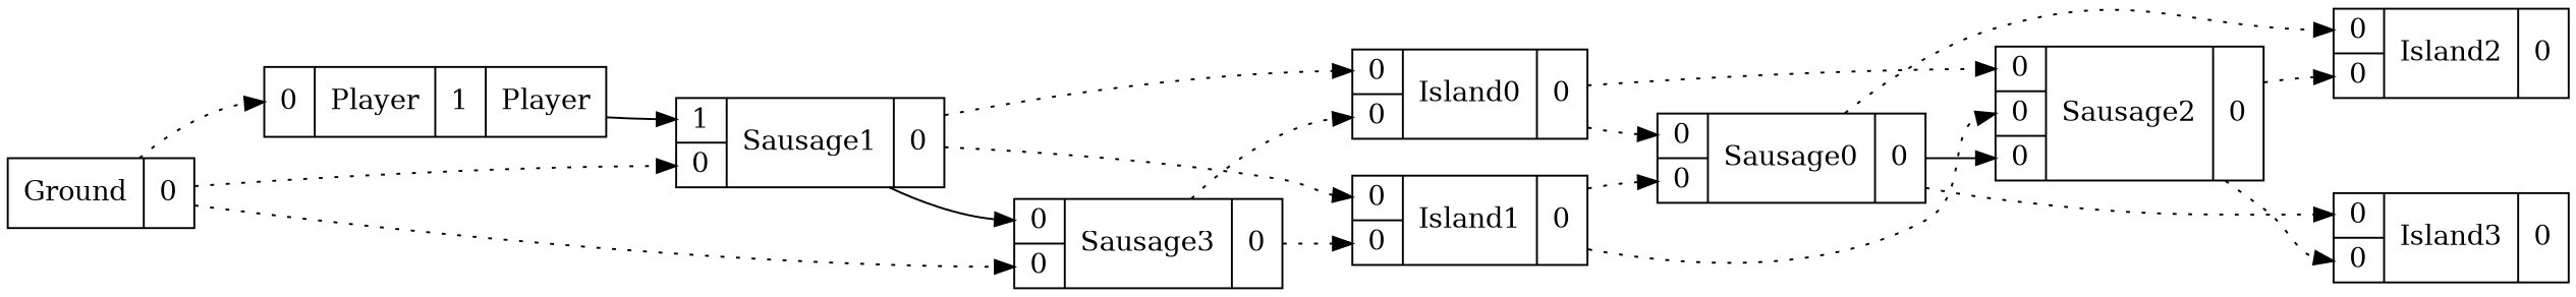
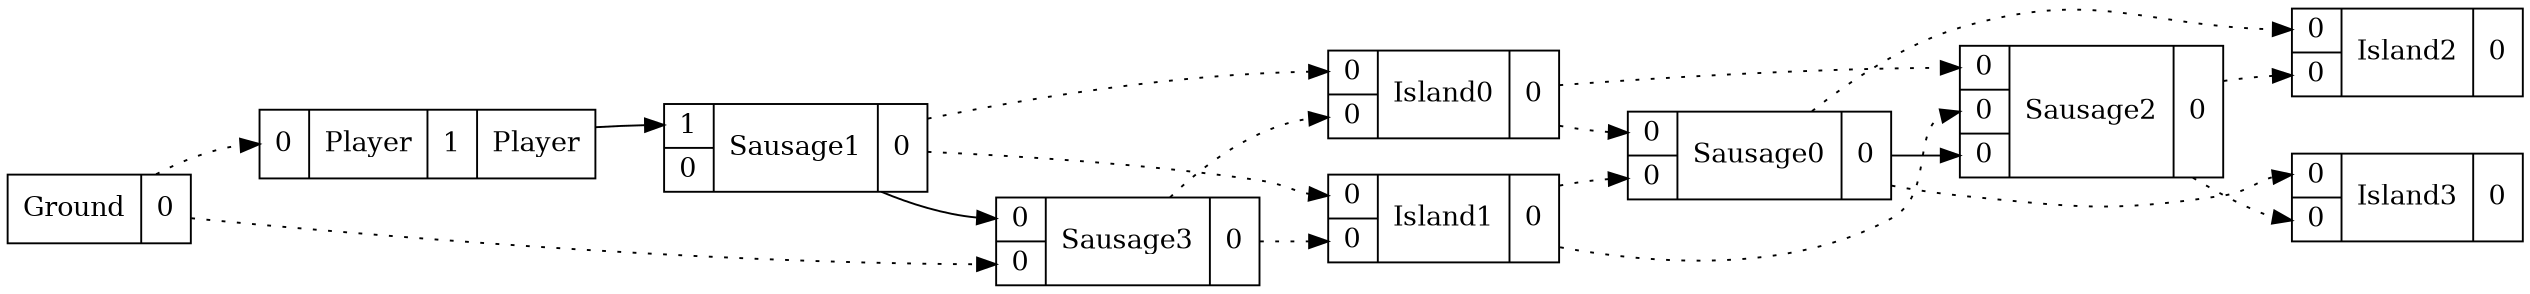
  digraph {
    rankdir=LR
    node [shape=record]
    edge [headport=GroundP style=dotted]
    n1 [label="{{<GroundP>0}|{Player}|<PlayerOUT>1|{Player}}"]
    n2 [label="{{<Player>1|<GroundP>0}|{Sausage1}|<Sausage1OUT>0}"]
    n3 [label="{{Ground}|<GroundOUT>0}"]
    n4 [label="{{<Sausage1>0|<GroundP>0}|{Sausage3}|<Sausage3OUT>0}"]
    n5 [label="{{<Sausage1P>0|<Sausage3P>0}|{Island0}|<Island0OUT>0}"]
    n6 [label="{{<Sausage1P>0|<Sausage3P>0}|{Island1}|<Island1OUT>0}"]
    n7 [label="{{<Island0P>0|<Island1P>0}|{Sausage0}|<Sausage0OUT>0}"]
    n8 [label="{{<Island0P>0|<Island1P>0|<Sausage0>0}|{Sausage2}|<Sausage2OUT>0}"]
    n9 [label="{{<Sausage0P>0|<Sausage2P>0}|{Island2}|<Island2OUT>0}"]
    n10 [label="{{<Sausage0P>0|<Sausage2P>0}|{Island3}|<Island3OUT>0}"]
    n1 -> n2 [headport=Player style=""]
    n2 -> n4 [headport=Sausage1 style=""]
    n2 -> n5 [headport=Sausage1P]
    n2 -> n6 [headport=Sausage1P]
    n3 -> n1
-   n3 -> n2
    n3 -> n4
    n4 -> n5 [headport=Sausage3P]
    n4 -> n6 [headport=Sausage3P]
    n5 -> n7 [headport=Island0P]
    n5 -> n8 [headport=Island0P]
    n6 -> n7 [headport=Island1P]
    n6 -> n8 [headport=Island1P]
    n7 -> n8 [headport=Sausage0 style=""]
    n7 -> n9 [headport=Sausage0P]
    n7 -> n10 [headport=Sausage0P]
    n8 -> n9 [headport=Sausage2P]
    n8 -> n10 [headport=Sausage2P]
  }
